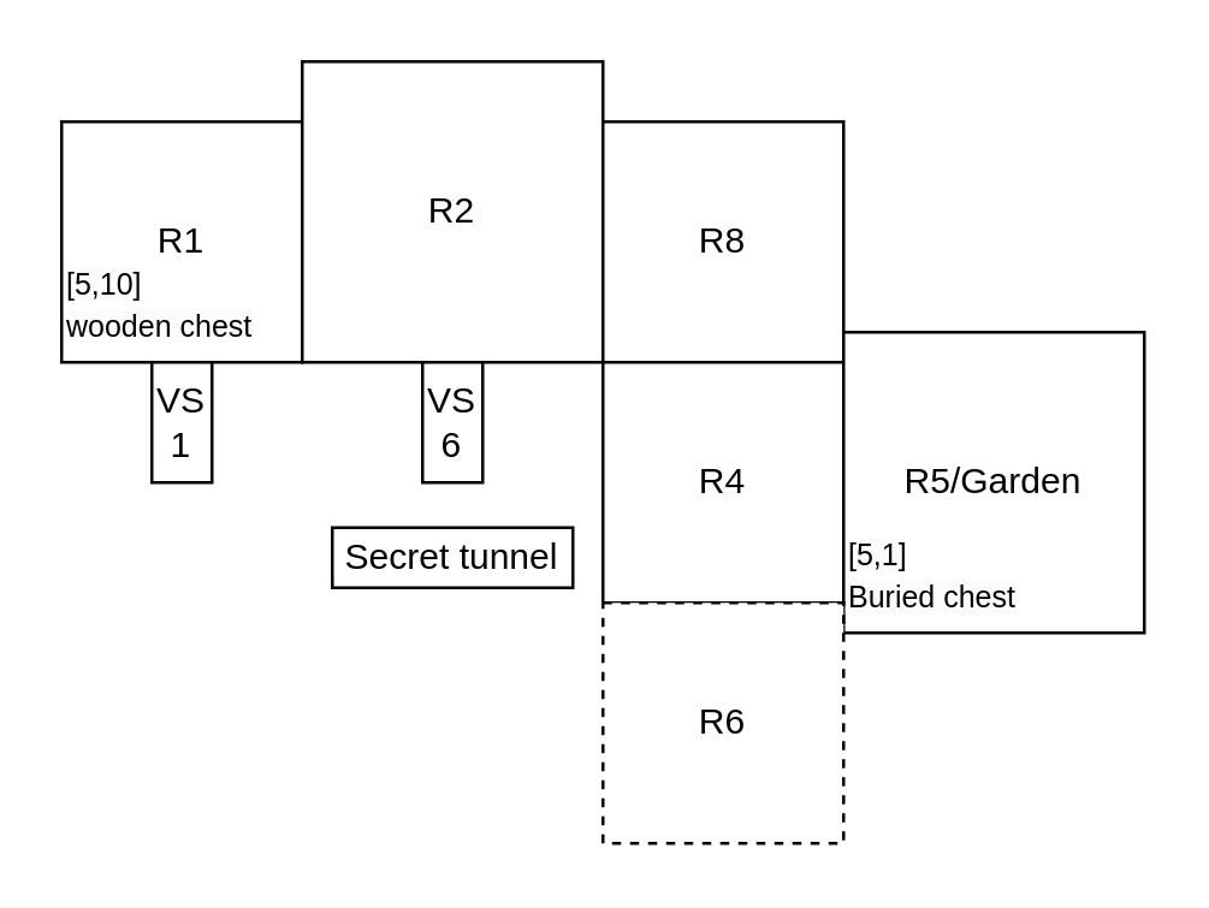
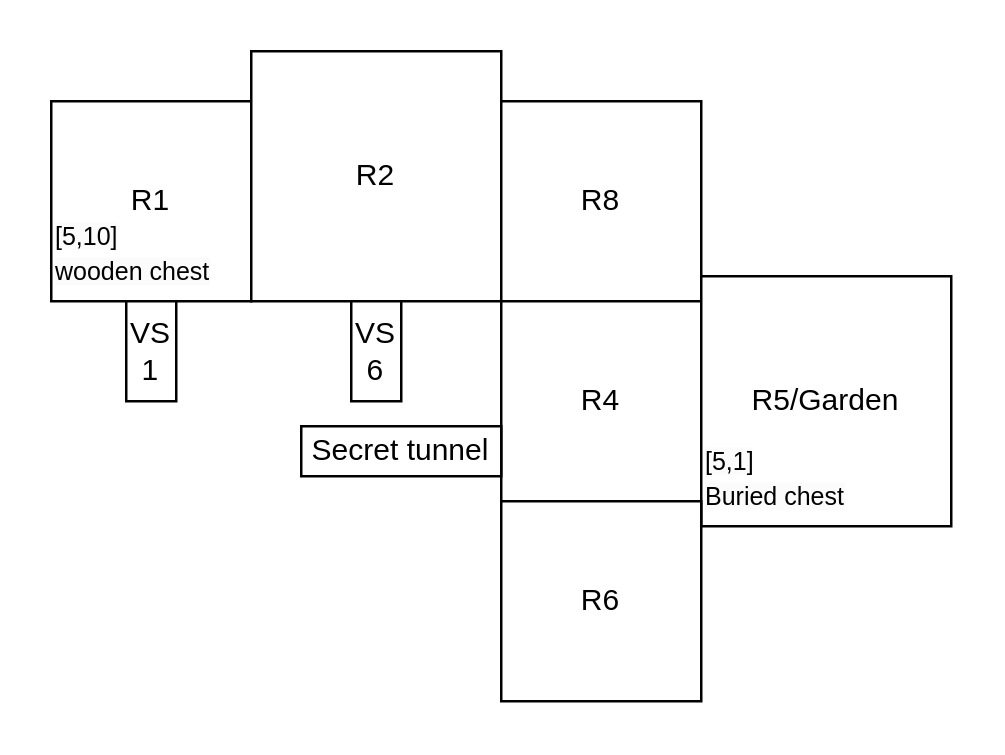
  <mxCell id="0" />
  <mxCell id="1" parent="0" />
  <mxCell id="2" value="R1" style="whiteSpace=wrap;html=1;aspect=fixed;" parent="1" vertex="1"><mxGeometry x="20" y="40" width="80" height="80" as="geometry" /></mxCell>
  <mxCell id="3" value="R2" style="whiteSpace=wrap;html=1;aspect=fixed;" parent="1" vertex="1"><mxGeometry x="100" y="20" width="100" height="100" as="geometry" /></mxCell>
  <mxCell id="4" value="R8" style="whiteSpace=wrap;html=1;aspect=fixed;" parent="1" vertex="1"><mxGeometry x="200" y="40" width="80" height="80" as="geometry" /></mxCell>
  <mxCell id="5" value="R4" style="whiteSpace=wrap;html=1;aspect=fixed;" parent="1" vertex="1"><mxGeometry x="200" y="120" width="80" height="80" as="geometry" /></mxCell>
  <mxCell id="6" value="R5/Garden" style="whiteSpace=wrap;html=1;aspect=fixed;" parent="1" vertex="1"><mxGeometry x="280" y="110" width="100" height="100" as="geometry" /></mxCell>
- <mxCell id="7" value="R6" style="whiteSpace=wrap;html=1;aspect=fixed;dashed=1;" parent="1" vertex="1"><mxGeometry x="200" y="200" width="80" height="80" as="geometry" /></mxCell>
+ <mxCell id="7" value="R6" style="whiteSpace=wrap;html=1;aspect=fixed;" parent="1" vertex="1"><mxGeometry x="200" y="200" width="80" height="80" as="geometry" /></mxCell>
  <mxCell id="8" value="VS&lt;br&gt;6" style="rounded=0;whiteSpace=wrap;html=1;" parent="1" vertex="1"><mxGeometry x="140" y="120" width="20" height="40" as="geometry" /></mxCell>
  <mxCell id="9" value="VS&lt;br&gt;1" style="rounded=0;whiteSpace=wrap;html=1;" parent="1" vertex="1"><mxGeometry x="50" y="120" width="20" height="40" as="geometry" /></mxCell>
- <mxCell id="10" value="Secret tunnel" style="rounded=0;whiteSpace=wrap;html=1;" parent="1" vertex="1"><mxGeometry x="110" y="175" width="80" height="20" as="geometry" /></mxCell>
+ <mxCell id="10" value="Secret tunnel" style="rounded=0;whiteSpace=wrap;html=1;" parent="1" vertex="1"><mxGeometry x="120" y="170" width="80" height="20" as="geometry" /></mxCell>
  <mxCell id="11" value="&lt;span style=&quot;color: rgb(0, 0, 0); font-family: Helvetica; font-size: 10px; font-style: normal; font-variant-ligatures: normal; font-variant-caps: normal; font-weight: 400; letter-spacing: normal; orphans: 2; text-align: center; text-indent: 0px; text-transform: none; widows: 2; word-spacing: 0px; -webkit-text-stroke-width: 0px; background-color: rgb(251, 251, 251); text-decoration-thickness: initial; text-decoration-style: initial; text-decoration-color: initial; float: none; display: inline !important;&quot;&gt;[5,1]&lt;/span&gt;&lt;br style=&quot;border-color: var(--border-color); color: rgb(0, 0, 0); font-family: Helvetica; font-size: 10px; font-style: normal; font-variant-ligatures: normal; font-variant-caps: normal; font-weight: 400; letter-spacing: normal; orphans: 2; text-align: center; text-indent: 0px; text-transform: none; widows: 2; word-spacing: 0px; -webkit-text-stroke-width: 0px; background-color: rgb(251, 251, 251); text-decoration-thickness: initial; text-decoration-style: initial; text-decoration-color: initial;&quot;&gt;&lt;span style=&quot;color: rgb(0, 0, 0); font-family: Helvetica; font-size: 10px; font-style: normal; font-variant-ligatures: normal; font-variant-caps: normal; font-weight: 400; letter-spacing: normal; orphans: 2; text-align: center; text-indent: 0px; text-transform: none; widows: 2; word-spacing: 0px; -webkit-text-stroke-width: 0px; background-color: rgb(251, 251, 251); text-decoration-thickness: initial; text-decoration-style: initial; text-decoration-color: initial; float: none; display: inline !important;&quot;&gt;Buried chest&lt;/span&gt;" style="text;whiteSpace=wrap;html=1;" parent="1" vertex="1"><mxGeometry x="280" y="170" width="100" height="50" as="geometry" /></mxCell>
  <mxCell id="12" value="&lt;span style=&quot;color: rgb(0, 0, 0); font-family: Helvetica; font-size: 10px; font-style: normal; font-variant-ligatures: normal; font-variant-caps: normal; font-weight: 400; letter-spacing: normal; orphans: 2; text-align: center; text-indent: 0px; text-transform: none; widows: 2; word-spacing: 0px; -webkit-text-stroke-width: 0px; background-color: rgb(251, 251, 251); text-decoration-thickness: initial; text-decoration-style: initial; text-decoration-color: initial; float: none; display: inline !important;&quot;&gt;[5,10]&lt;/span&gt;&lt;br style=&quot;border-color: var(--border-color); color: rgb(0, 0, 0); font-family: Helvetica; font-size: 10px; font-style: normal; font-variant-ligatures: normal; font-variant-caps: normal; font-weight: 400; letter-spacing: normal; orphans: 2; text-align: center; text-indent: 0px; text-transform: none; widows: 2; word-spacing: 0px; -webkit-text-stroke-width: 0px; background-color: rgb(251, 251, 251); text-decoration-thickness: initial; text-decoration-style: initial; text-decoration-color: initial;&quot;&gt;&lt;span style=&quot;color: rgb(0, 0, 0); font-family: Helvetica; font-size: 10px; font-style: normal; font-variant-ligatures: normal; font-variant-caps: normal; font-weight: 400; letter-spacing: normal; orphans: 2; text-align: center; text-indent: 0px; text-transform: none; widows: 2; word-spacing: 0px; -webkit-text-stroke-width: 0px; background-color: rgb(251, 251, 251); text-decoration-thickness: initial; text-decoration-style: initial; text-decoration-color: initial; float: none; display: inline !important;&quot;&gt;wooden chest&lt;/span&gt;" style="text;whiteSpace=wrap;html=1;" parent="1" vertex="1"><mxGeometry x="20" y="80" width="100" height="50" as="geometry" /></mxCell>
